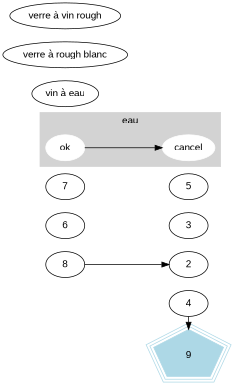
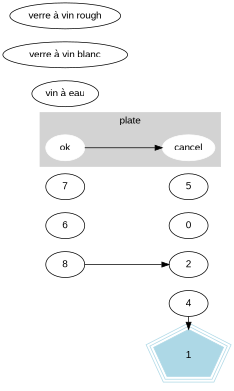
  digraph {
    fontname="Liberation Sans"
    rankdir=LR
    node [fontname="Liberation Sans"]
    edge [fontname="Liberation Sans"]
-   n1 [color=lightblue label=9 peripheries=3 shape=polygon sides=5 style=filled]
+   n1 [color=lightblue label=1 peripheries=3 shape=polygon sides=5 style=filled]
    n2 [label=2]
-   n3 [label=3]
+   n3 [label=0]
    n4 [label=4]
    n5 [label=5]
    n6 [label=6]
    n7 [label=7]
    n8 [label=8]
    ok [color=white style=filled]
    cancel [color=white style=filled]
    n11 [label="vin à eau"]
-   "verre à vin blanc" [label="verre à rough blanc"]
+   "verre à vin blanc"
    "verre à vin rough"
    subgraph sub_1 {
      rank=same
      n1
      n2
      n3
      n4
      n5
    }
    subgraph sub_2 {
      rank=same
      n6
      n7
      n8
    }
    subgraph cluster_3 {
      color=lightgrey
-     label=eau
+     label=plate
      style=filled
      ok
      cancel
    }
    n4 -> n1
    n8 -> n2
    ok -> cancel
  }
